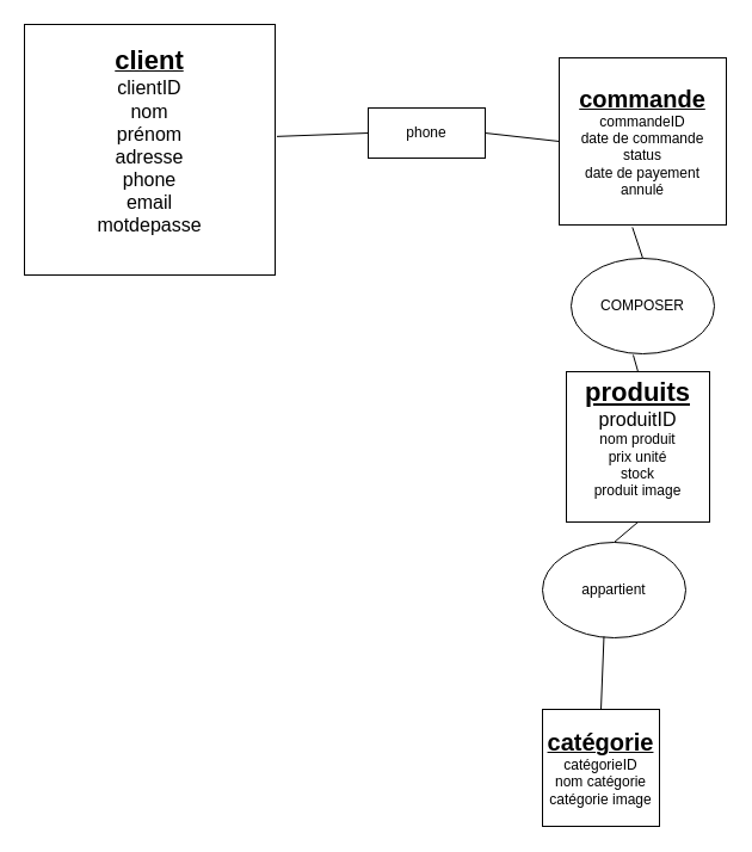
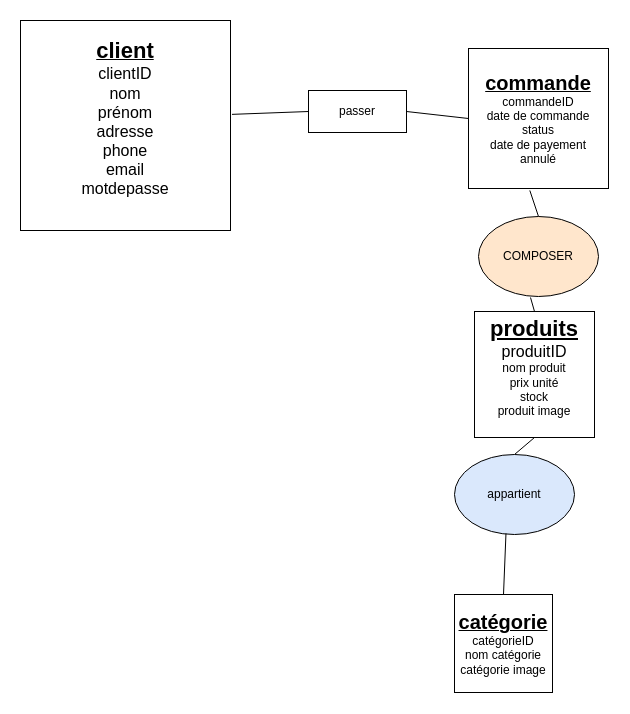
  <mxCell id="0" />
  <mxCell id="1" parent="0" />
  <mxCell id="2" value="&lt;font&gt;&lt;b&gt;&lt;u&gt;&lt;font style=&quot;font-size: 22px&quot;&gt;client&lt;/font&gt;&lt;br&gt;&lt;/u&gt;&lt;/b&gt;&lt;span style=&quot;font-size: 16px&quot;&gt;clientID&lt;/span&gt;&lt;br&gt;&lt;span style=&quot;font-size: 16px&quot;&gt;nom&lt;/span&gt;&lt;br&gt;&lt;span style=&quot;font-size: 16px&quot;&gt;prénom&lt;/span&gt;&lt;br&gt;&lt;span style=&quot;font-size: 16px&quot;&gt;adresse&lt;/span&gt;&lt;br&gt;&lt;span style=&quot;font-size: 16px&quot;&gt;phone&lt;/span&gt;&lt;br&gt;&lt;span style=&quot;font-size: 16px&quot;&gt;email&lt;/span&gt;&lt;br&gt;&lt;span style=&quot;font-size: 16px&quot;&gt;motdepasse&lt;/span&gt;&lt;br&gt;&lt;br&gt;&lt;/font&gt;" style="rounded=0;whiteSpace=wrap;html=1;" vertex="1" parent="1"><mxGeometry x="20" y="20" width="210" height="210" as="geometry" /></mxCell>
- <mxCell id="3" value="phone" style="rounded=0;whiteSpace=wrap;html=1;" vertex="1" parent="1"><mxGeometry x="308" y="90" width="98" height="42" as="geometry" /></mxCell>
+ <mxCell id="3" value="passer" style="rounded=0;whiteSpace=wrap;html=1;" vertex="1" parent="1"><mxGeometry x="308" y="90" width="98" height="42" as="geometry" /></mxCell>
  <mxCell id="4" value="&lt;font&gt;&lt;u style=&quot;font-size: 22px ; font-weight: bold&quot;&gt;&lt;font style=&quot;font-size: 22px&quot;&gt;produits&lt;/font&gt;&lt;/u&gt;&lt;br&gt;&lt;span style=&quot;font-size: 16px&quot;&gt;produitID&lt;br&gt;&lt;/span&gt;nom produit&lt;br&gt;prix unité&lt;br&gt;stock&lt;br&gt;produit image&lt;br&gt;&lt;br&gt;&lt;/font&gt;" style="rounded=0;whiteSpace=wrap;html=1;" vertex="1" parent="1"><mxGeometry x="474" y="311" width="120" height="126" as="geometry" /></mxCell>
  <mxCell id="5" value="&lt;b&gt;&lt;u&gt;&lt;font style=&quot;font-size: 20px&quot;&gt;commande&lt;/font&gt;&lt;/u&gt;&lt;/b&gt;&lt;br&gt;commandeID&lt;br&gt;date de commande&lt;br&gt;status&lt;br&gt;date de payement&lt;br&gt;annulé" style="whiteSpace=wrap;html=1;aspect=fixed;" vertex="1" parent="1"><mxGeometry x="468" y="48" width="140" height="140" as="geometry" /></mxCell>
  <mxCell id="6" value="" style="endArrow=none;html=1;exitX=0;exitY=0.5;exitDx=0;exitDy=0;entryX=1.007;entryY=0.447;entryDx=0;entryDy=0;entryPerimeter=0;" edge="1" parent="1" source="3" target="2"><mxGeometry width="50" height="50" relative="1" as="geometry"><mxPoint x="384" y="266" as="sourcePoint" /><mxPoint x="434" y="216" as="targetPoint" /></mxGeometry></mxCell>
  <mxCell id="7" value="" style="endArrow=none;html=1;entryX=0;entryY=0.5;entryDx=0;entryDy=0;exitX=1;exitY=0.5;exitDx=0;exitDy=0;" edge="1" parent="1" source="3" target="5"><mxGeometry width="50" height="50" relative="1" as="geometry"><mxPoint x="412" y="111" as="sourcePoint" /><mxPoint x="434" y="216" as="targetPoint" /></mxGeometry></mxCell>
  <mxCell id="8" value="" style="endArrow=none;html=1;entryX=0.438;entryY=1.014;entryDx=0;entryDy=0;entryPerimeter=0;exitX=0.5;exitY=0;exitDx=0;exitDy=0;" edge="1" parent="1" source="11" target="5"><mxGeometry width="50" height="50" relative="1" as="geometry"><mxPoint x="384" y="266" as="sourcePoint" /><mxPoint x="434" y="216" as="targetPoint" /></mxGeometry></mxCell>
  <mxCell id="9" value="&lt;b&gt;&lt;u&gt;&lt;font style=&quot;font-size: 20px&quot;&gt;catégorie&lt;/font&gt;&lt;/u&gt;&lt;/b&gt;&lt;br&gt;catégorieID&lt;br&gt;nom catégorie&lt;br&gt;catégorie image" style="whiteSpace=wrap;html=1;aspect=fixed;" vertex="1" parent="1"><mxGeometry x="454" y="594" width="98" height="98" as="geometry" /></mxCell>
  <mxCell id="10" value="" style="endArrow=none;html=1;exitX=0.5;exitY=0;exitDx=0;exitDy=0;entryX=0.5;entryY=1;entryDx=0;entryDy=0;" edge="1" parent="1" source="13" target="4"><mxGeometry width="50" height="50" relative="1" as="geometry"><mxPoint x="482" y="434" as="sourcePoint" /><mxPoint x="524" y="454" as="targetPoint" /></mxGeometry></mxCell>
- <mxCell id="11" value="COMPOSER" style="ellipse;whiteSpace=wrap;html=1;" vertex="1" parent="1"><mxGeometry x="478" y="216" width="120" height="80" as="geometry" /></mxCell>
+ <mxCell id="11" value="COMPOSER" style="ellipse;whiteSpace=wrap;html=1;fillColor=#ffe6cc;" vertex="1" parent="1"><mxGeometry x="478" y="216" width="120" height="80" as="geometry" /></mxCell>
  <mxCell id="12" value="" style="endArrow=none;html=1;exitX=0.5;exitY=0;exitDx=0;exitDy=0;" edge="1" parent="1" source="4"><mxGeometry width="50" height="50" relative="1" as="geometry"><mxPoint x="370" y="350" as="sourcePoint" /><mxPoint x="530" y="297" as="targetPoint" /></mxGeometry></mxCell>
- <mxCell id="13" value="appartient" style="ellipse;whiteSpace=wrap;html=1;" vertex="1" parent="1"><mxGeometry x="454" y="454" width="120" height="80" as="geometry" /></mxCell>
+ <mxCell id="13" value="appartient" style="ellipse;whiteSpace=wrap;html=1;fillColor=#dae8fc;" vertex="1" parent="1"><mxGeometry x="454" y="454" width="120" height="80" as="geometry" /></mxCell>
  <mxCell id="14" value="" style="endArrow=none;html=1;entryX=0.429;entryY=0.987;entryDx=0;entryDy=0;entryPerimeter=0;exitX=0.5;exitY=0;exitDx=0;exitDy=0;" edge="1" parent="1" source="9" target="13"><mxGeometry width="50" height="50" relative="1" as="geometry"><mxPoint x="370" y="350" as="sourcePoint" /><mxPoint x="420" y="300" as="targetPoint" /></mxGeometry></mxCell>
